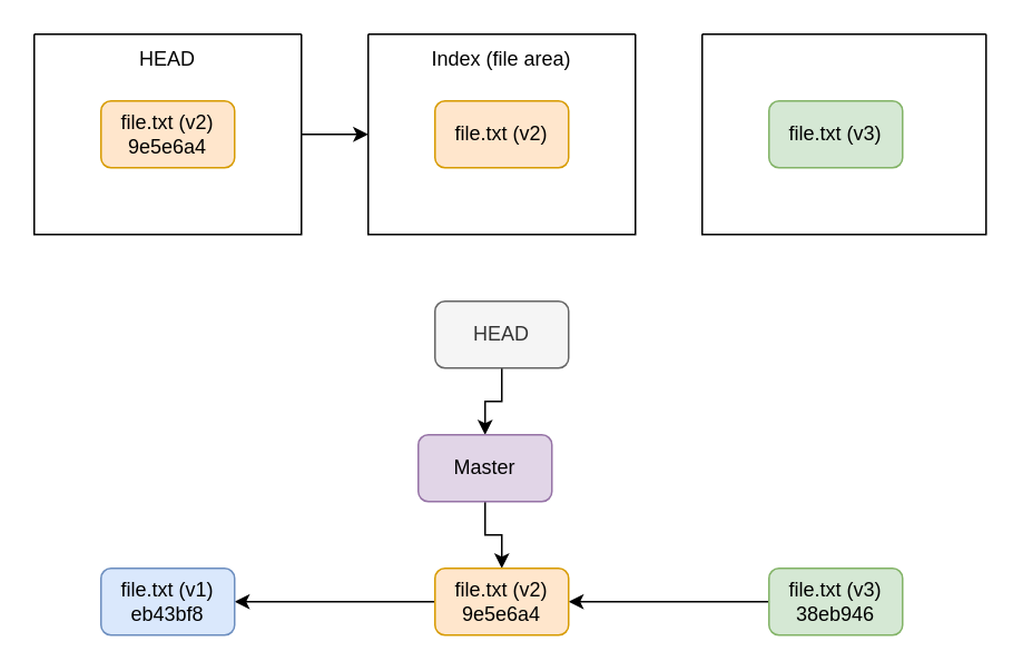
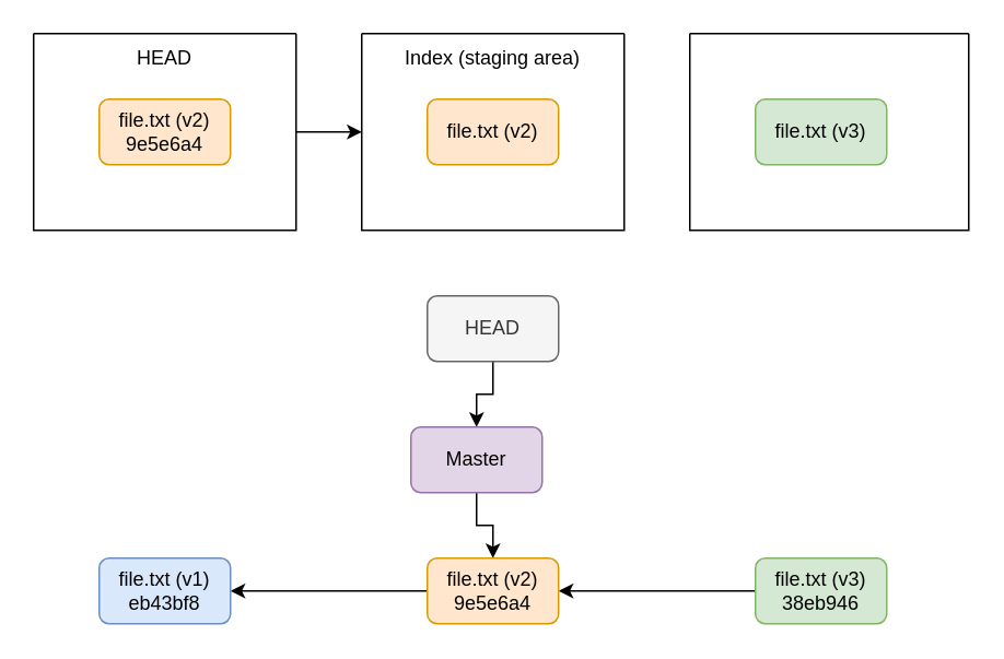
  <mxCell id="0" />
  <mxCell id="1" parent="0" />
  <mxCell id="2" style="edgeStyle=orthogonalEdgeStyle;rounded=0;orthogonalLoop=1;jettySize=auto;html=1;exitX=1;exitY=0.5;exitDx=0;exitDy=0;entryX=0;entryY=0.5;entryDx=0;entryDy=0;" parent="1" source="3" target="6" edge="1"><mxGeometry relative="1" as="geometry" /></mxCell>
  <mxCell id="3" value="" style="swimlane;startSize=0;" parent="1" vertex="1"><mxGeometry x="20" y="20" width="160" height="120" as="geometry" /></mxCell>
  <mxCell id="4" value="file.txt (v2) 9e5e6a4" style="rounded=1;whiteSpace=wrap;html=1;fillColor=#ffe6cc;strokeColor=#d79b00;" parent="3" vertex="1"><mxGeometry x="40" y="40" width="80" height="40" as="geometry" /></mxCell>
  <mxCell id="5" value="HEAD" style="text;html=1;align=center;verticalAlign=middle;whiteSpace=wrap;rounded=0;" parent="3" vertex="1"><mxGeometry width="160" height="30" as="geometry" /></mxCell>
  <mxCell id="6" value="" style="swimlane;startSize=0;" parent="1" vertex="1"><mxGeometry x="220" y="20" width="160" height="120" as="geometry" /></mxCell>
  <mxCell id="7" value="file.txt (v2&lt;span style=&quot;background-color: initial;&quot;&gt;)&lt;/span&gt;" style="rounded=1;whiteSpace=wrap;html=1;fillColor=#ffe6cc;strokeColor=#d79b00;" parent="6" vertex="1"><mxGeometry x="40" y="40" width="80" height="40" as="geometry" /></mxCell>
- <mxCell id="8" value="Index (file area)" style="text;html=1;align=center;verticalAlign=middle;whiteSpace=wrap;rounded=0;" parent="6" vertex="1"><mxGeometry width="160" height="30" as="geometry" /></mxCell>
+ <mxCell id="8" value="Index (staging area)" style="text;html=1;align=center;verticalAlign=middle;whiteSpace=wrap;rounded=0;" parent="6" vertex="1"><mxGeometry width="160" height="30" as="geometry" /></mxCell>
  <mxCell id="9" value="" style="swimlane;startSize=0;" parent="1" vertex="1"><mxGeometry x="420" y="20" width="170" height="120" as="geometry" /></mxCell>
  <mxCell id="10" value="file.txt (v3)" style="rounded=1;whiteSpace=wrap;html=1;fillColor=#d5e8d4;strokeColor=#82b366;" parent="9" vertex="1"><mxGeometry x="40" y="40" width="80" height="40" as="geometry" /></mxCell>
  <mxCell id="11" style="edgeStyle=orthogonalEdgeStyle;rounded=0;orthogonalLoop=1;jettySize=auto;html=1;exitX=0.5;exitY=1;exitDx=0;exitDy=0;entryX=0.5;entryY=0;entryDx=0;entryDy=0;" parent="1" source="12" target="14" edge="1"><mxGeometry relative="1" as="geometry" /></mxCell>
  <mxCell id="12" value="HEAD" style="rounded=1;whiteSpace=wrap;html=1;fillColor=#f5f5f5;fontColor=#333333;strokeColor=#666666;" parent="1" vertex="1"><mxGeometry x="260" y="180" width="80" height="40" as="geometry" /></mxCell>
  <mxCell id="13" style="edgeStyle=orthogonalEdgeStyle;rounded=0;orthogonalLoop=1;jettySize=auto;html=1;exitX=0.5;exitY=1;exitDx=0;exitDy=0;entryX=0.5;entryY=0;entryDx=0;entryDy=0;" parent="1" source="14" target="18" edge="1"><mxGeometry relative="1" as="geometry" /></mxCell>
  <mxCell id="14" value="Master" style="rounded=1;whiteSpace=wrap;html=1;fillColor=#e1d5e7;strokeColor=#9673a6;" parent="1" vertex="1"><mxGeometry x="250" y="260" width="80" height="40" as="geometry" /></mxCell>
  <mxCell id="15" style="edgeStyle=orthogonalEdgeStyle;rounded=0;orthogonalLoop=1;jettySize=auto;html=1;exitX=0;exitY=0.5;exitDx=0;exitDy=0;entryX=1;entryY=0.5;entryDx=0;entryDy=0;" parent="1" source="16" target="18" edge="1"><mxGeometry relative="1" as="geometry" /></mxCell>
  <mxCell id="16" value="&lt;div&gt;file.txt (v3)&lt;div&gt;38eb946&lt;/div&gt;&lt;/div&gt;" style="rounded=1;whiteSpace=wrap;html=1;fillColor=#d5e8d4;strokeColor=#82b366;" parent="1" vertex="1"><mxGeometry x="460" y="340" width="80" height="40" as="geometry" /></mxCell>
  <mxCell id="17" style="edgeStyle=orthogonalEdgeStyle;rounded=0;orthogonalLoop=1;jettySize=auto;html=1;exitX=0;exitY=0.5;exitDx=0;exitDy=0;entryX=1;entryY=0.5;entryDx=0;entryDy=0;" parent="1" source="18" target="19" edge="1"><mxGeometry relative="1" as="geometry" /></mxCell>
  <mxCell id="18" value="file.txt (v2) 9e5e6a4" style="rounded=1;whiteSpace=wrap;html=1;fillColor=#ffe6cc;strokeColor=#d79b00;" parent="1" vertex="1"><mxGeometry x="260" y="340" width="80" height="40" as="geometry" /></mxCell>
  <mxCell id="19" value="file.txt (v1)&lt;div&gt;eb43bf8&lt;/div&gt;" style="rounded=1;whiteSpace=wrap;html=1;fillColor=#dae8fc;strokeColor=#6c8ebf;" parent="1" vertex="1"><mxGeometry x="60" y="340" width="80" height="40" as="geometry" /></mxCell>
